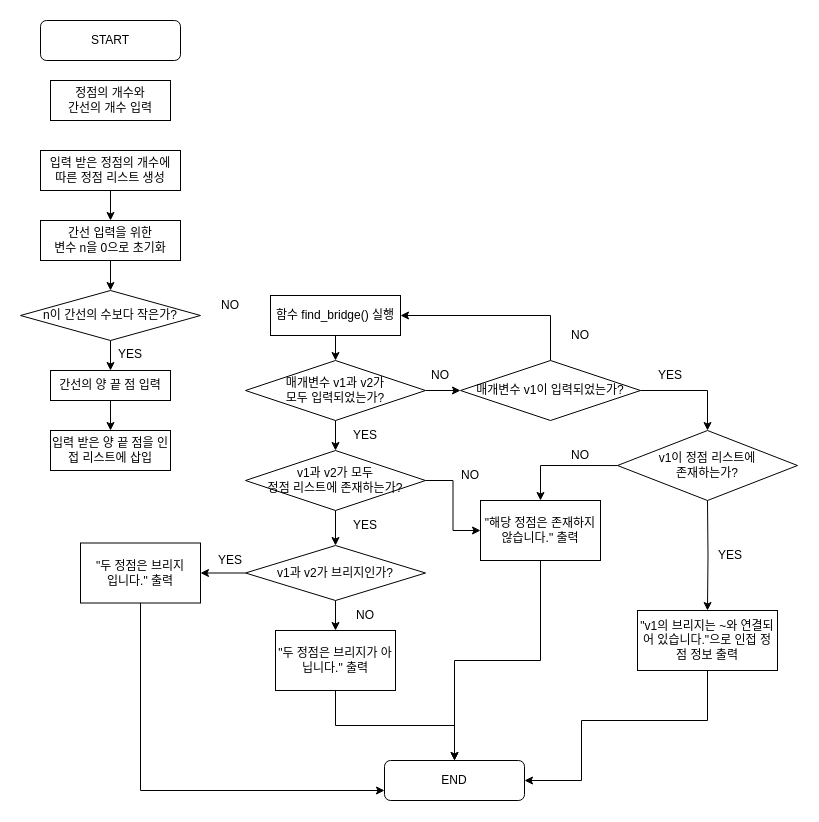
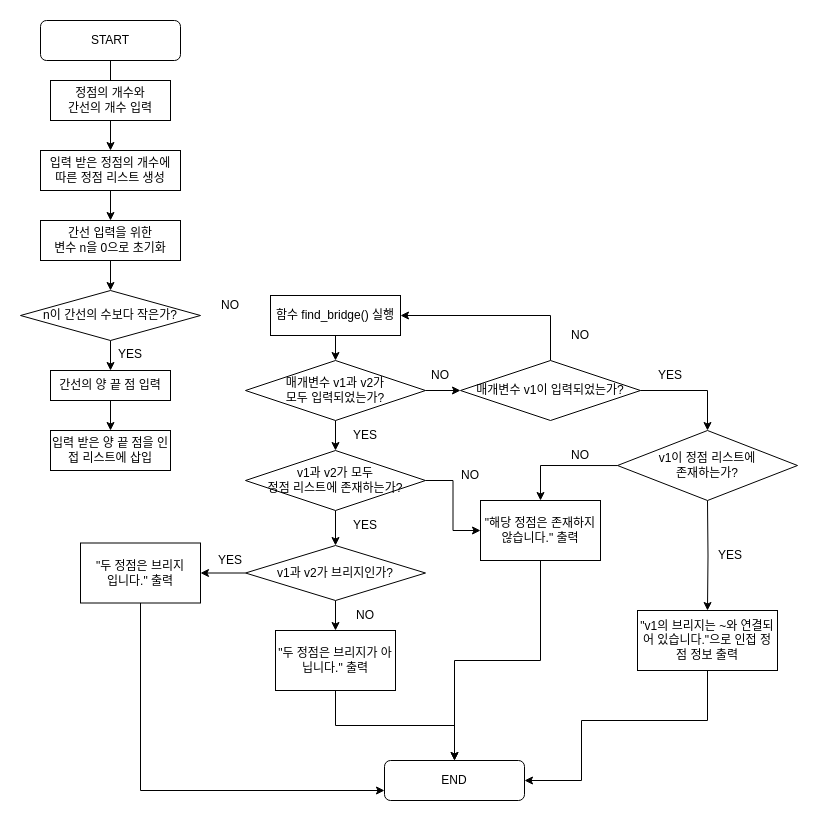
  <mxCell id="0" />
  <mxCell id="1" parent="0" />
+ <mxCell id="2" value="" style="edgeStyle=orthogonalEdgeStyle;rounded=0;orthogonalLoop=1;jettySize=auto;html=1;" edge="1" parent="1" source="3" target="7"><mxGeometry relative="1" as="geometry" /></mxCell>
  <mxCell id="3" value="START" style="rounded=1;whiteSpace=wrap;html=1;" vertex="1" parent="1"><mxGeometry x="40" y="20" width="140" height="40" as="geometry" /></mxCell>
  <mxCell id="4" value="END" style="rounded=1;whiteSpace=wrap;html=1;" vertex="1" parent="1"><mxGeometry x="384" y="760" width="140" height="40" as="geometry" /></mxCell>
  <mxCell id="5" value="정점의 개수와 &lt;br&gt;간선의 개수 입력" style="rounded=0;whiteSpace=wrap;html=1;" vertex="1" parent="1"><mxGeometry x="50" y="80" width="120" height="40" as="geometry" /></mxCell>
  <mxCell id="6" style="edgeStyle=orthogonalEdgeStyle;rounded=0;orthogonalLoop=1;jettySize=auto;html=1;exitX=0.5;exitY=1;exitDx=0;exitDy=0;entryX=0.5;entryY=0;entryDx=0;entryDy=0;" edge="1" parent="1" source="7" target="39"><mxGeometry relative="1" as="geometry" /></mxCell>
  <mxCell id="7" value="입력 받은 정점의 개수에&lt;br&gt;따른 정점 리스트 생성" style="rounded=0;whiteSpace=wrap;html=1;" vertex="1" parent="1"><mxGeometry x="40" y="150" width="140" height="40" as="geometry" /></mxCell>
  <mxCell id="8" style="edgeStyle=orthogonalEdgeStyle;rounded=0;orthogonalLoop=1;jettySize=auto;html=1;" edge="1" parent="1" source="9" target="10"><mxGeometry relative="1" as="geometry" /></mxCell>
  <mxCell id="9" value="간선의 양 끝 점 입력" style="rounded=0;whiteSpace=wrap;html=1;" vertex="1" parent="1"><mxGeometry x="50" y="370" width="120" height="30" as="geometry" /></mxCell>
  <mxCell id="10" value="입력 받은 양 끝 점을 인접 리스트에 삽입" style="rounded=0;whiteSpace=wrap;html=1;" vertex="1" parent="1"><mxGeometry x="50" y="430" width="120" height="40" as="geometry" /></mxCell>
  <mxCell id="11" style="edgeStyle=orthogonalEdgeStyle;rounded=0;orthogonalLoop=1;jettySize=auto;html=1;entryX=0.5;entryY=0;entryDx=0;entryDy=0;" edge="1" parent="1" source="13" target="18"><mxGeometry relative="1" as="geometry" /></mxCell>
  <mxCell id="12" style="edgeStyle=orthogonalEdgeStyle;rounded=0;orthogonalLoop=1;jettySize=auto;html=1;entryX=0;entryY=0.5;entryDx=0;entryDy=0;" edge="1" parent="1" source="13" target="30"><mxGeometry relative="1" as="geometry" /></mxCell>
  <mxCell id="13" value="매개변수 v1과 v2가 &lt;br&gt;모두 입력되었는가?" style="rhombus;whiteSpace=wrap;html=1;" vertex="1" parent="1"><mxGeometry x="245" y="360" width="180" height="60" as="geometry" /></mxCell>
  <mxCell id="14" style="edgeStyle=orthogonalEdgeStyle;rounded=0;orthogonalLoop=1;jettySize=auto;html=1;entryX=0;entryY=0.75;entryDx=0;entryDy=0;" edge="1" parent="1" source="15" target="4"><mxGeometry relative="1" as="geometry"><Array as="points"><mxPoint x="140" y="790" /></Array></mxGeometry></mxCell>
  <mxCell id="15" value="&quot;두 정점은 브리지 &lt;br&gt;입니다.&quot; 출력" style="rounded=0;whiteSpace=wrap;html=1;" vertex="1" parent="1"><mxGeometry x="80" y="542.5" width="120" height="60" as="geometry" /></mxCell>
  <mxCell id="16" style="edgeStyle=orthogonalEdgeStyle;rounded=0;orthogonalLoop=1;jettySize=auto;html=1;" edge="1" parent="1" source="18" target="21"><mxGeometry relative="1" as="geometry" /></mxCell>
  <mxCell id="17" style="edgeStyle=orthogonalEdgeStyle;rounded=0;orthogonalLoop=1;jettySize=auto;html=1;entryX=0;entryY=0.5;entryDx=0;entryDy=0;" edge="1" parent="1" source="18" target="25"><mxGeometry relative="1" as="geometry" /></mxCell>
  <mxCell id="18" value="v1과 v2가 모두 &lt;br&gt;정점 리스트에 존재하는가?" style="rhombus;whiteSpace=wrap;html=1;" vertex="1" parent="1"><mxGeometry x="245" y="450" width="180" height="60" as="geometry" /></mxCell>
  <mxCell id="19" style="edgeStyle=orthogonalEdgeStyle;rounded=0;orthogonalLoop=1;jettySize=auto;html=1;entryX=0.5;entryY=0;entryDx=0;entryDy=0;" edge="1" parent="1" source="21" target="23"><mxGeometry relative="1" as="geometry" /></mxCell>
  <mxCell id="20" style="edgeStyle=orthogonalEdgeStyle;rounded=0;orthogonalLoop=1;jettySize=auto;html=1;" edge="1" parent="1" source="21" target="15"><mxGeometry relative="1" as="geometry" /></mxCell>
  <mxCell id="21" value="v1과 v2가 브리지인가?" style="rhombus;whiteSpace=wrap;html=1;" vertex="1" parent="1"><mxGeometry x="245" y="545" width="180" height="55" as="geometry" /></mxCell>
  <mxCell id="22" style="edgeStyle=orthogonalEdgeStyle;rounded=0;orthogonalLoop=1;jettySize=auto;html=1;entryX=0.5;entryY=0;entryDx=0;entryDy=0;" edge="1" parent="1" source="23" target="4"><mxGeometry relative="1" as="geometry" /></mxCell>
  <mxCell id="23" value="&quot;두 정점은 브리지가 아닙니다.&quot; 출력" style="rounded=0;whiteSpace=wrap;html=1;" vertex="1" parent="1"><mxGeometry x="275" y="630" width="120" height="60" as="geometry" /></mxCell>
  <mxCell id="24" style="edgeStyle=orthogonalEdgeStyle;rounded=0;orthogonalLoop=1;jettySize=auto;html=1;" edge="1" parent="1" source="25" target="4"><mxGeometry relative="1" as="geometry" /></mxCell>
  <mxCell id="25" value="&quot;해당 정점은 존재하지 않습니다.&quot; 출력" style="rounded=0;whiteSpace=wrap;html=1;" vertex="1" parent="1"><mxGeometry x="480" y="500" width="120" height="60" as="geometry" /></mxCell>
  <mxCell id="26" style="edgeStyle=orthogonalEdgeStyle;rounded=0;orthogonalLoop=1;jettySize=auto;html=1;entryX=1;entryY=0.5;entryDx=0;entryDy=0;" edge="1" parent="1" source="27" target="4"><mxGeometry relative="1" as="geometry"><Array as="points"><mxPoint x="707" y="720" /><mxPoint x="581" y="720" /><mxPoint x="581" y="780" /></Array></mxGeometry></mxCell>
  <mxCell id="27" value="&quot;v1의 브리지는 ~와 연결되어 있습니다.&quot;으로 인접 정점 정보 출력" style="rounded=0;whiteSpace=wrap;html=1;" vertex="1" parent="1"><mxGeometry x="637" y="610" width="140" height="60" as="geometry" /></mxCell>
  <mxCell id="28" style="edgeStyle=orthogonalEdgeStyle;rounded=0;orthogonalLoop=1;jettySize=auto;html=1;entryX=0.5;entryY=0;entryDx=0;entryDy=0;" edge="1" parent="1" source="30"><mxGeometry relative="1" as="geometry"><mxPoint x="707" y="430" as="targetPoint" /><Array as="points"><mxPoint x="707" y="390" /></Array></mxGeometry></mxCell>
  <mxCell id="29" style="edgeStyle=orthogonalEdgeStyle;rounded=0;orthogonalLoop=1;jettySize=auto;html=1;entryX=1;entryY=0.5;entryDx=0;entryDy=0;" edge="1" parent="1" source="30" target="35"><mxGeometry relative="1" as="geometry"><Array as="points"><mxPoint x="550" y="315" /></Array></mxGeometry></mxCell>
  <mxCell id="30" value="매개변수 v1이 입력되었는가?" style="rhombus;whiteSpace=wrap;html=1;" vertex="1" parent="1"><mxGeometry x="460" y="360" width="180" height="60" as="geometry" /></mxCell>
  <mxCell id="31" style="edgeStyle=orthogonalEdgeStyle;rounded=0;orthogonalLoop=1;jettySize=auto;html=1;entryX=0.5;entryY=0;entryDx=0;entryDy=0;" edge="1" parent="1" target="25"><mxGeometry relative="1" as="geometry"><mxPoint x="617.122" y="465.048" as="sourcePoint" /><Array as="points"><mxPoint x="540" y="465" /></Array></mxGeometry></mxCell>
  <mxCell id="32" style="edgeStyle=orthogonalEdgeStyle;rounded=0;orthogonalLoop=1;jettySize=auto;html=1;exitX=0.5;exitY=1;exitDx=0;exitDy=0;entryX=0.5;entryY=0;entryDx=0;entryDy=0;" edge="1" parent="1" target="27"><mxGeometry relative="1" as="geometry"><mxPoint x="707" y="500" as="sourcePoint" /></mxGeometry></mxCell>
  <mxCell id="33" value="v1이 정점 리스트에 &lt;br&gt;존재하는가?" style="rhombus;whiteSpace=wrap;html=1;" vertex="1" parent="1"><mxGeometry x="617" y="430" width="180" height="70" as="geometry" /></mxCell>
  <mxCell id="34" style="edgeStyle=orthogonalEdgeStyle;rounded=0;orthogonalLoop=1;jettySize=auto;html=1;entryX=0.5;entryY=0;entryDx=0;entryDy=0;" edge="1" parent="1" source="35" target="13"><mxGeometry relative="1" as="geometry" /></mxCell>
  <mxCell id="35" value="함수 find_bridge() 실행" style="rounded=0;whiteSpace=wrap;html=1;" vertex="1" parent="1"><mxGeometry x="270" y="295" width="130" height="40" as="geometry" /></mxCell>
  <mxCell id="36" style="edgeStyle=orthogonalEdgeStyle;rounded=0;orthogonalLoop=1;jettySize=auto;html=1;entryX=0.5;entryY=0;entryDx=0;entryDy=0;" edge="1" parent="1" source="37" target="9"><mxGeometry relative="1" as="geometry" /></mxCell>
  <mxCell id="37" value="n이 간선의 수보다 작은가?" style="rhombus;whiteSpace=wrap;html=1;" vertex="1" parent="1"><mxGeometry x="20" y="290" width="180" height="50" as="geometry" /></mxCell>
  <mxCell id="38" style="edgeStyle=orthogonalEdgeStyle;rounded=0;orthogonalLoop=1;jettySize=auto;html=1;entryX=0.5;entryY=0;entryDx=0;entryDy=0;" edge="1" parent="1" source="39" target="37"><mxGeometry relative="1" as="geometry" /></mxCell>
  <mxCell id="39" value="간선 입력을 위한&lt;br&gt;변수 n을 0으로 초기화" style="rounded=0;whiteSpace=wrap;html=1;" vertex="1" parent="1"><mxGeometry x="40" y="220" width="140" height="40" as="geometry" /></mxCell>
  <mxCell id="40" value="YES" style="text;html=1;strokeColor=none;fillColor=none;align=center;verticalAlign=middle;whiteSpace=wrap;rounded=0;" vertex="1" parent="1"><mxGeometry x="100" y="339" width="60" height="30" as="geometry" /></mxCell>
  <mxCell id="41" value="NO" style="text;html=1;strokeColor=none;fillColor=none;align=center;verticalAlign=middle;whiteSpace=wrap;rounded=0;" vertex="1" parent="1"><mxGeometry x="200" y="290" width="60" height="30" as="geometry" /></mxCell>
  <mxCell id="42" value="YES" style="text;html=1;strokeColor=none;fillColor=none;align=center;verticalAlign=middle;whiteSpace=wrap;rounded=0;" vertex="1" parent="1"><mxGeometry x="335" y="420" width="60" height="30" as="geometry" /></mxCell>
  <mxCell id="43" value="YES" style="text;html=1;strokeColor=none;fillColor=none;align=center;verticalAlign=middle;whiteSpace=wrap;rounded=0;" vertex="1" parent="1"><mxGeometry x="335" y="510" width="60" height="30" as="geometry" /></mxCell>
  <mxCell id="44" value="YES" style="text;html=1;strokeColor=none;fillColor=none;align=center;verticalAlign=middle;whiteSpace=wrap;rounded=0;" vertex="1" parent="1"><mxGeometry x="200" y="545" width="60" height="30" as="geometry" /></mxCell>
  <mxCell id="45" value="YES" style="text;html=1;strokeColor=none;fillColor=none;align=center;verticalAlign=middle;whiteSpace=wrap;rounded=0;" vertex="1" parent="1"><mxGeometry x="640" y="360" width="60" height="30" as="geometry" /></mxCell>
  <mxCell id="46" value="YES" style="text;html=1;strokeColor=none;fillColor=none;align=center;verticalAlign=middle;whiteSpace=wrap;rounded=0;" vertex="1" parent="1"><mxGeometry x="700" y="540" width="60" height="30" as="geometry" /></mxCell>
  <mxCell id="47" value="NO" style="text;html=1;strokeColor=none;fillColor=none;align=center;verticalAlign=middle;whiteSpace=wrap;rounded=0;" vertex="1" parent="1"><mxGeometry x="410" y="360" width="60" height="30" as="geometry" /></mxCell>
  <mxCell id="48" value="NO" style="text;html=1;strokeColor=none;fillColor=none;align=center;verticalAlign=middle;whiteSpace=wrap;rounded=0;" vertex="1" parent="1"><mxGeometry x="550" y="320" width="60" height="30" as="geometry" /></mxCell>
  <mxCell id="49" value="NO" style="text;html=1;strokeColor=none;fillColor=none;align=center;verticalAlign=middle;whiteSpace=wrap;rounded=0;" vertex="1" parent="1"><mxGeometry x="550" y="440" width="60" height="30" as="geometry" /></mxCell>
  <mxCell id="50" value="NO" style="text;html=1;strokeColor=none;fillColor=none;align=center;verticalAlign=middle;whiteSpace=wrap;rounded=0;" vertex="1" parent="1"><mxGeometry x="440" y="460" width="60" height="30" as="geometry" /></mxCell>
  <mxCell id="51" value="NO" style="text;html=1;strokeColor=none;fillColor=none;align=center;verticalAlign=middle;whiteSpace=wrap;rounded=0;" vertex="1" parent="1"><mxGeometry x="335" y="600" width="60" height="30" as="geometry" /></mxCell>
